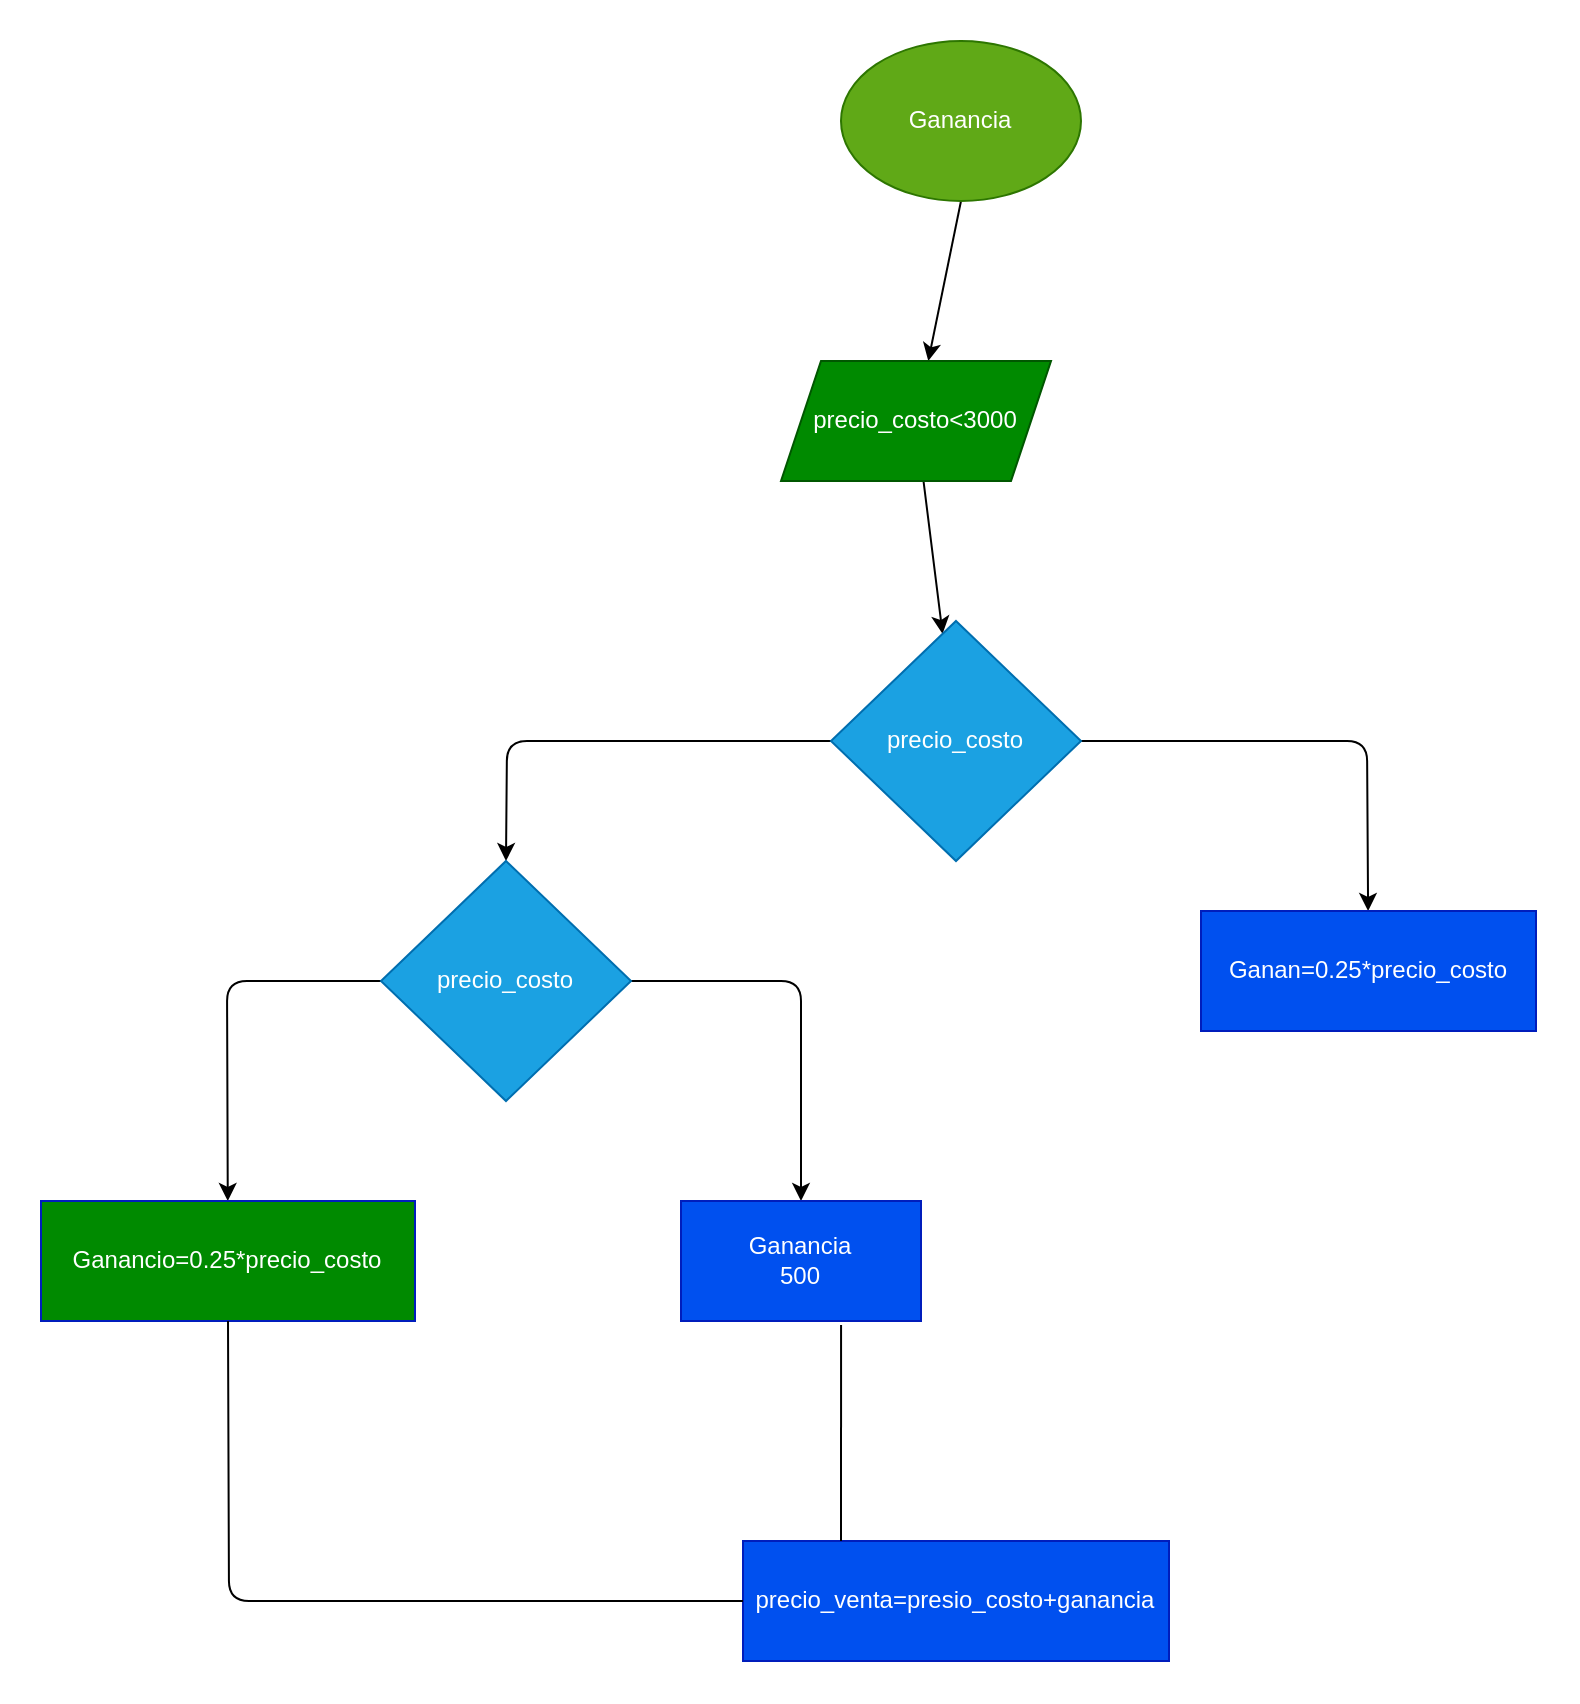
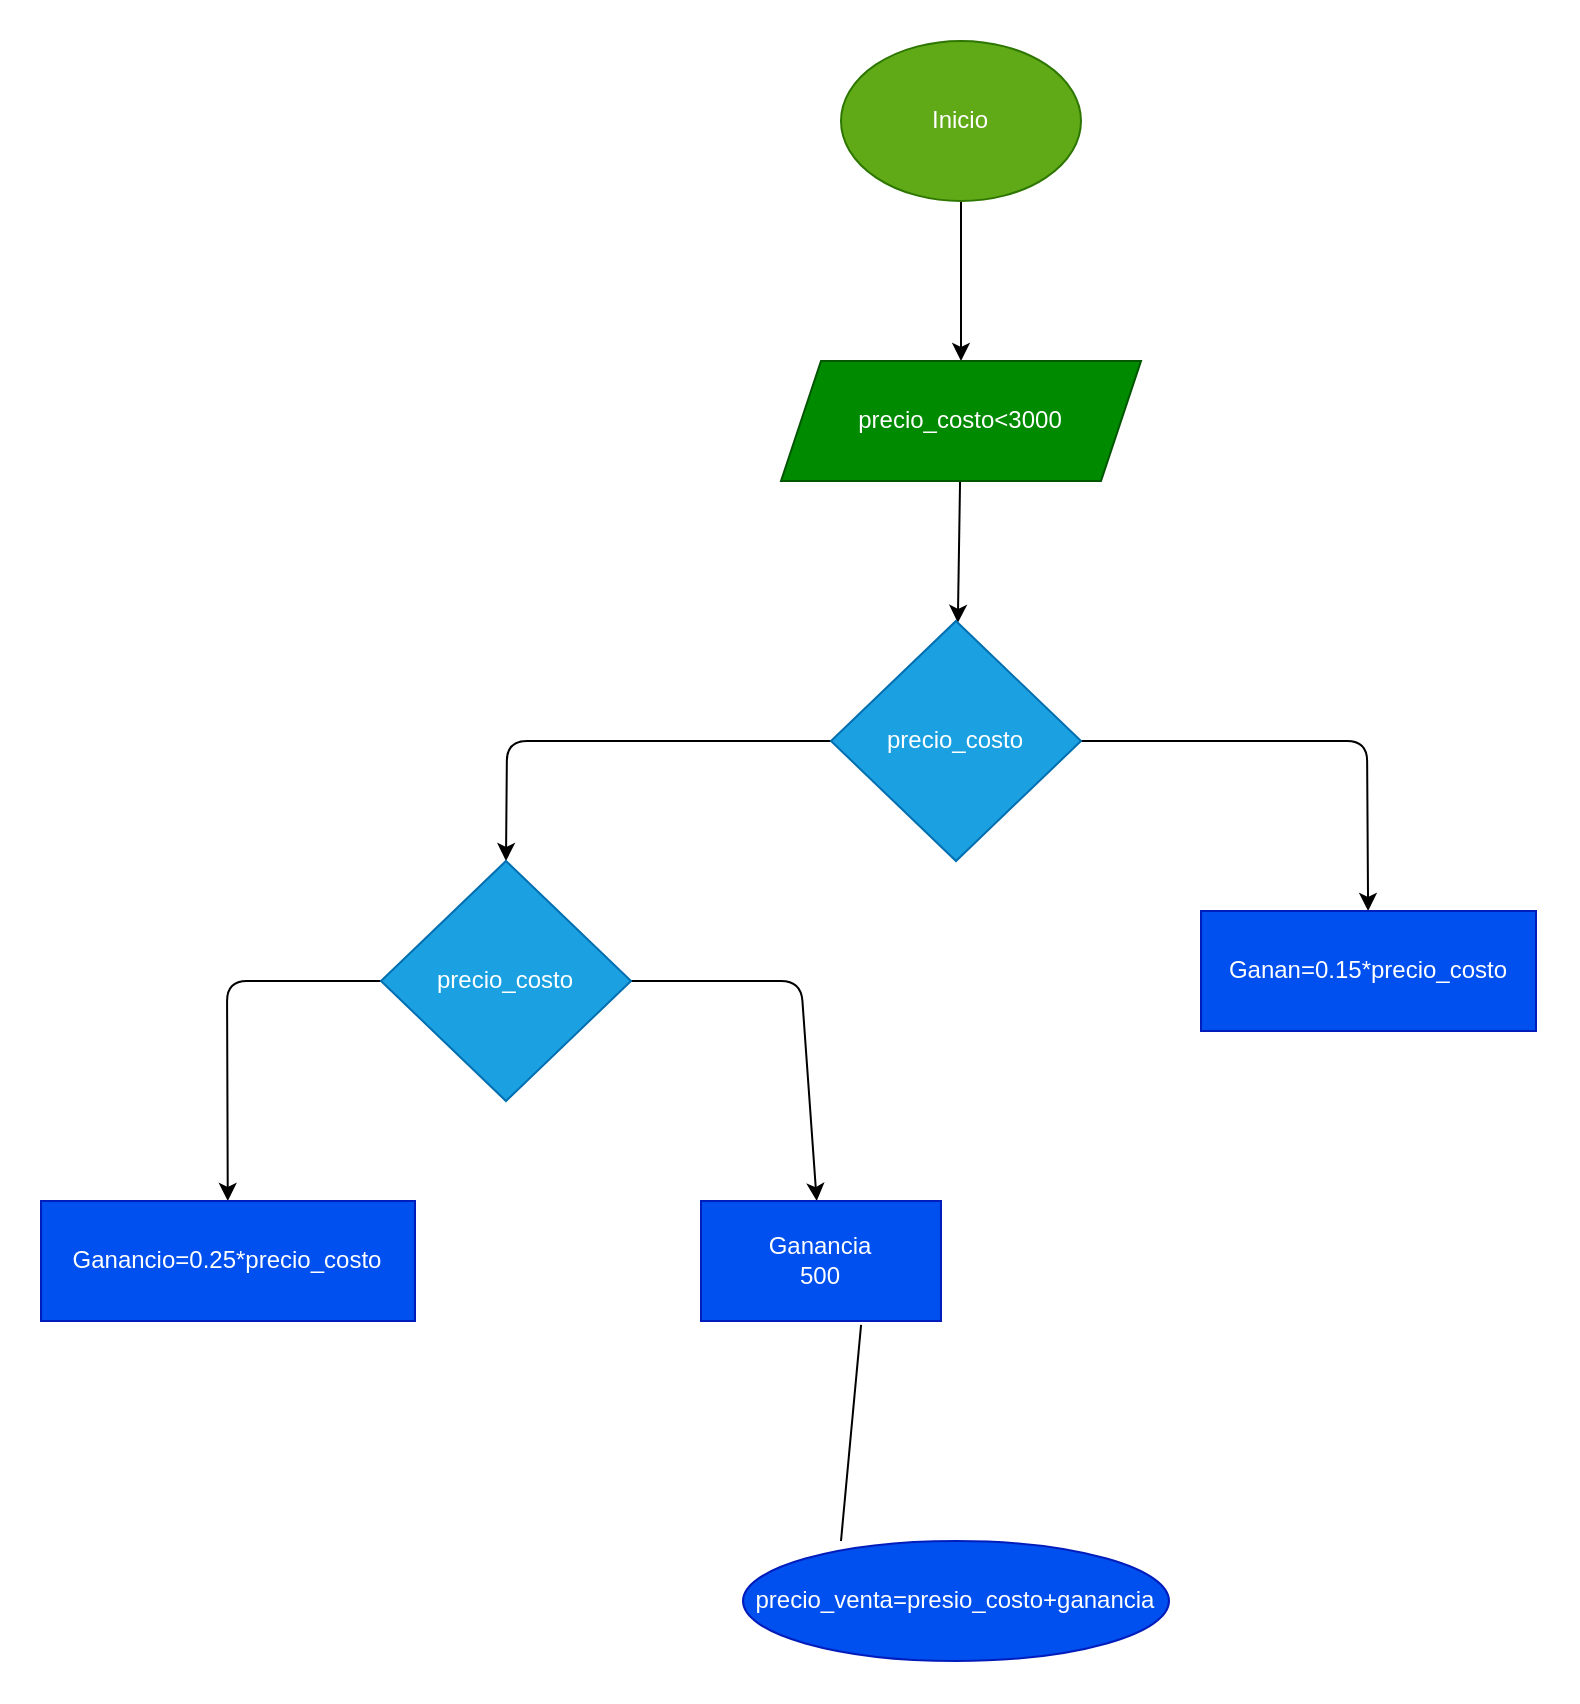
  <mxCell id="0" />
  <mxCell id="1" parent="0" />
  <mxCell id="2" value="" style="edgeStyle=none;html=1;exitX=0.5;exitY=1;exitDx=0;exitDy=0;" edge="1" parent="1" source="3" target="5"><mxGeometry relative="1" as="geometry" /></mxCell>
- <mxCell id="3" value="Ganancia" style="ellipse;whiteSpace=wrap;html=1;fillColor=#60a917;fontColor=#ffffff;strokeColor=#2D7600;" vertex="1" parent="1"><mxGeometry x="420" y="20" width="120" height="80" as="geometry" /></mxCell>
+ <mxCell id="3" value="Inicio" style="ellipse;whiteSpace=wrap;html=1;fillColor=#60a917;fontColor=#ffffff;strokeColor=#2D7600;" vertex="1" parent="1"><mxGeometry x="420" y="20" width="120" height="80" as="geometry" /></mxCell>
  <mxCell id="4" value="" style="edgeStyle=none;html=1;" edge="1" parent="1" source="5" target="8"><mxGeometry relative="1" as="geometry" /></mxCell>
- <mxCell id="5" value="precio_costo&amp;lt;3000" style="shape=parallelogram;perimeter=parallelogramPerimeter;whiteSpace=wrap;html=1;fixedSize=1;fillColor=#008a00;fontColor=#ffffff;strokeColor=#005700;" vertex="1" parent="1"><mxGeometry x="390" y="180" width="135" height="60" as="geometry" /></mxCell>
+ <mxCell id="5" value="precio_costo&amp;lt;3000" style="shape=parallelogram;perimeter=parallelogramPerimeter;whiteSpace=wrap;html=1;fixedSize=1;fillColor=#008a00;fontColor=#ffffff;strokeColor=#005700;" vertex="1" parent="1"><mxGeometry x="390" y="180" width="180" height="60" as="geometry" /></mxCell>
  <mxCell id="6" style="edgeStyle=none;html=1;entryX=0.5;entryY=0;entryDx=0;entryDy=0;" edge="1" parent="1" source="8" target="11"><mxGeometry relative="1" as="geometry"><Array as="points"><mxPoint x="253" y="370" /></Array></mxGeometry></mxCell>
  <mxCell id="7" value="" style="edgeStyle=none;html=1;" edge="1" parent="1" source="8" target="14"><mxGeometry relative="1" as="geometry"><Array as="points"><mxPoint x="683" y="370" /></Array></mxGeometry></mxCell>
  <mxCell id="8" value="precio_costo" style="rhombus;whiteSpace=wrap;html=1;fillColor=#1ba1e2;fontColor=#ffffff;strokeColor=#006EAF;" vertex="1" parent="1"><mxGeometry x="415" y="310" width="125" height="120" as="geometry" /></mxCell>
  <mxCell id="9" value="" style="edgeStyle=none;html=1;" edge="1" parent="1" source="11" target="12"><mxGeometry relative="1" as="geometry"><Array as="points"><mxPoint x="113" y="490" /></Array></mxGeometry></mxCell>
  <mxCell id="10" value="" style="edgeStyle=none;html=1;" edge="1" parent="1" source="11" target="13"><mxGeometry relative="1" as="geometry"><Array as="points"><mxPoint x="400" y="490" /></Array></mxGeometry></mxCell>
  <mxCell id="11" value="precio_costo" style="rhombus;whiteSpace=wrap;html=1;fillColor=#1ba1e2;fontColor=#ffffff;strokeColor=#006EAF;" vertex="1" parent="1"><mxGeometry x="190" y="430" width="125" height="120" as="geometry" /></mxCell>
- <mxCell id="12" value="Ganancio=0.25*precio_costo" style="whiteSpace=wrap;html=1;fillColor=#008a00;fontColor=#ffffff;strokeColor=#001DBC;" vertex="1" parent="1"><mxGeometry x="20" y="600" width="187" height="60" as="geometry" /></mxCell>
- <mxCell id="13" value="Ganancia&lt;br&gt;500" style="whiteSpace=wrap;html=1;fillColor=#0050ef;fontColor=#ffffff;strokeColor=#001DBC;" vertex="1" parent="1"><mxGeometry x="340" y="600" width="120" height="60" as="geometry" /></mxCell>
- <mxCell id="14" value="Ganan=0.25*precio_costo" style="whiteSpace=wrap;html=1;fillColor=#0050ef;fontColor=#ffffff;strokeColor=#001DBC;" vertex="1" parent="1"><mxGeometry x="600" y="455" width="167.5" height="60" as="geometry" /></mxCell>
- <mxCell id="15" value="precio_venta=presio_costo+ganancia" style="rounded=0;whiteSpace=wrap;html=1;fillColor=#0050ef;fontColor=#ffffff;strokeColor=#001DBC;" vertex="1" parent="1"><mxGeometry x="371" y="770" width="213" height="60" as="geometry" /></mxCell>
+ <mxCell id="12" value="Ganancio=0.25*precio_costo" style="whiteSpace=wrap;html=1;fillColor=#0050ef;fontColor=#ffffff;strokeColor=#001DBC;" vertex="1" parent="1"><mxGeometry x="20" y="600" width="187" height="60" as="geometry" /></mxCell>
+ <mxCell id="13" value="Ganancia&lt;br&gt;500" style="whiteSpace=wrap;html=1;fillColor=#0050ef;fontColor=#ffffff;strokeColor=#001DBC;" vertex="1" parent="1"><mxGeometry x="350" y="600" width="120" height="60" as="geometry" /></mxCell>
+ <mxCell id="14" value="Ganan=0.15*precio_costo" style="whiteSpace=wrap;html=1;fillColor=#0050ef;fontColor=#ffffff;strokeColor=#001DBC;" vertex="1" parent="1"><mxGeometry x="600" y="455" width="167.5" height="60" as="geometry" /></mxCell>
+ <mxCell id="15" value="precio_venta=presio_costo+ganancia" style="ellipse;whiteSpace=wrap;html=1;fillColor=#0050ef;fontColor=#ffffff;strokeColor=#001DBC;" vertex="1" parent="1"><mxGeometry x="371" y="770" width="213" height="60" as="geometry" /></mxCell>
  <mxCell id="16" value="" style="endArrow=none;html=1;entryX=0.667;entryY=1.033;entryDx=0;entryDy=0;exitX=0.23;exitY=0;exitDx=0;exitDy=0;entryPerimeter=0;exitPerimeter=0;" edge="1" parent="1" source="15" target="13"><mxGeometry width="50" height="50" relative="1" as="geometry"><mxPoint x="440" y="760" as="sourcePoint" /><mxPoint x="490" y="760" as="targetPoint" /></mxGeometry></mxCell>
- <mxCell id="17" value="" style="endArrow=none;html=1;entryX=0.5;entryY=1;entryDx=0;entryDy=0;exitX=0;exitY=0.5;exitDx=0;exitDy=0;" edge="1" parent="1" source="15" target="12"><mxGeometry width="50" height="50" relative="1" as="geometry"><mxPoint x="440" y="810" as="sourcePoint" /><mxPoint x="490" y="760" as="targetPoint" /><Array as="points"><mxPoint x="114" y="800" /></Array></mxGeometry></mxCell>
